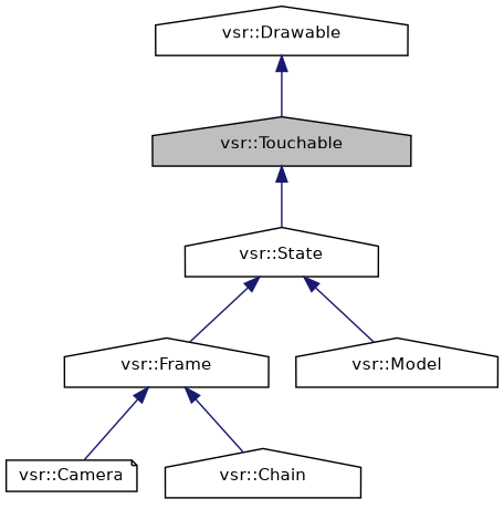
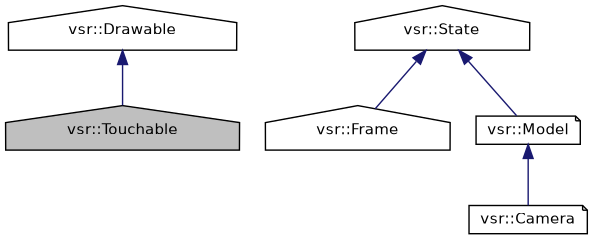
  digraph {
    node [color=black fillcolor=white fontname=Helvetica fontsize=11 shape=house style=filled]
    edge [color=midnightblue dir=back fontname=Helvetica fontsize=11 labelfontname=Helvetica labelfontsize=11 style=solid]
    n1 [fillcolor=grey75 fontcolor=black height=0.2 label="vsr::Touchable" width=0.4]
    n2 [height=0.2 label="vsr::State" width=0.4]
    n3 [height=0.2 label="vsr::Frame" width=0.4]
    n4 [height=0.2 label="vsr::Camera" shape=note width=0.4]
-   n5 [height=0.2 label="vsr::Chain" width=0.4]
-   n6 [height=0.2 label="vsr::Model" width=0.4]
+   n6 [height=0.2 label="vsr::Model" shape=note width=0.4]
    n7 [height=0.2 label="vsr::Drawable" width=0.4]
-   n1 -> n2
    n2 -> n3
    n2 -> n6
-   n3 -> n4
-   n3 -> n5
+   n6 -> n4
    n7 -> n1
  }
